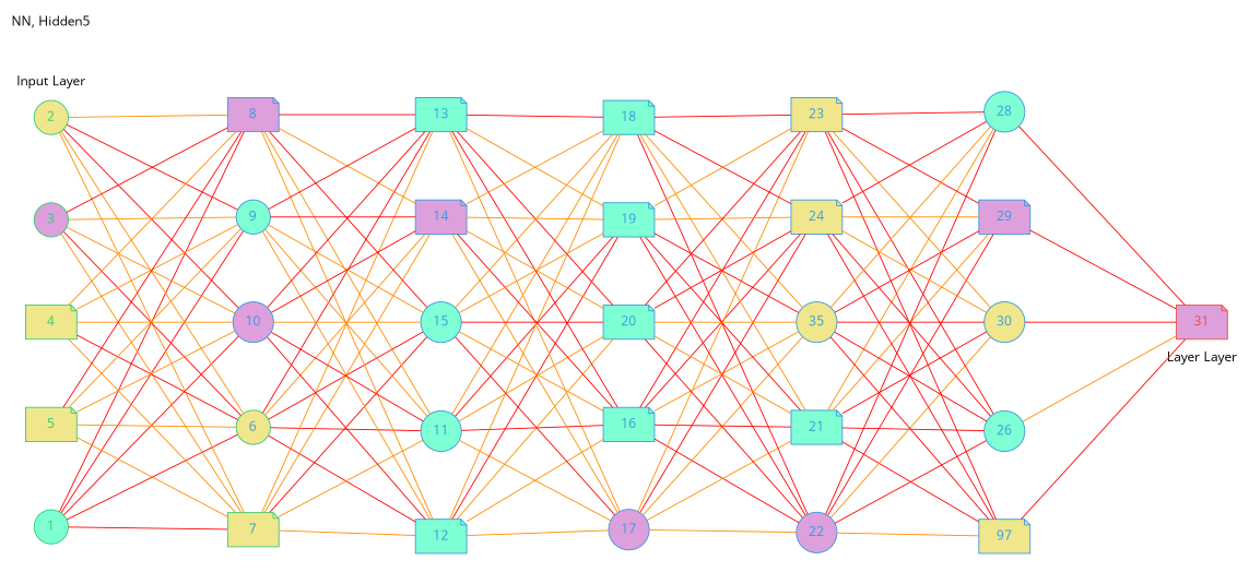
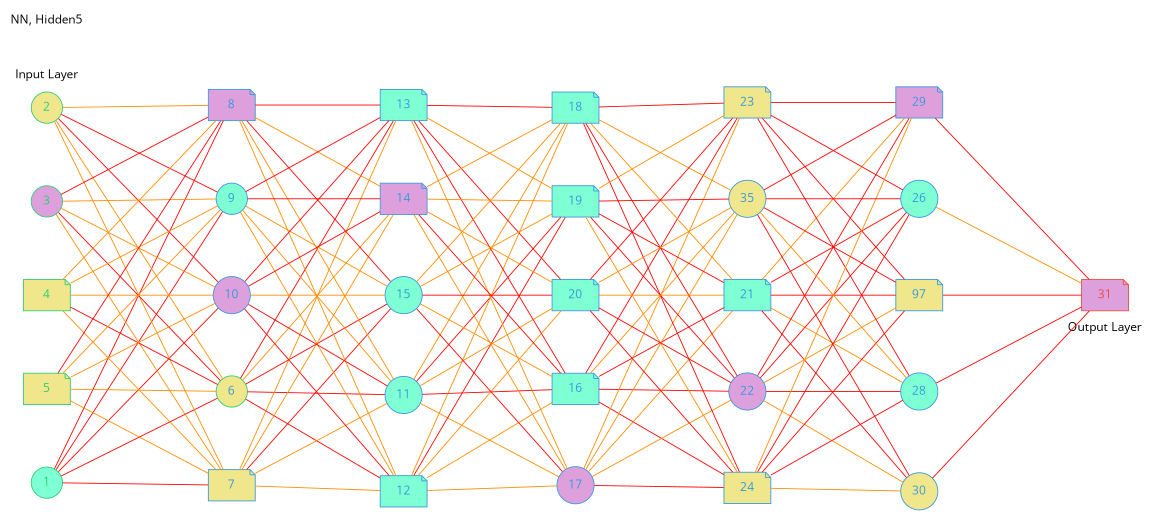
  digraph {
    arrowShape=none
    fontname="Open Sans"
    nodesep=1
    rankdir=LR
    ranksep=2
    splines=false
    node [color="#3498db" fillcolor=aquamarine fontcolor="#3498db" fontname="Open Sans" shape=note style=filled]
    edge [arrowhead=none color=red fontname="Open Sans"]
    1 [color="#2ecc71" fontcolor="#2ecc71" shape=circle]
    2 [color="#2ecc71" fillcolor=khaki fontcolor="#2ecc71" shape=circle]
    3 [color="#2ecc71" fillcolor=plum fontcolor="#2ecc71" shape=circle]
    4 [color="#2ecc71" fillcolor=khaki fontcolor="#2ecc71"]
    5 [color="#2ecc71" fillcolor=khaki fontcolor="#2ecc71"]
    6 [color="#2ecc71" fillcolor=khaki shape=circle]
-   7 [color="#2ecc71" fillcolor=khaki]
+   7 [fillcolor=khaki]
    8 [fillcolor=plum]
    9 [shape=circle]
    10 [fillcolor=plum shape=circle]
    11 [shape=circle]
    12
    13
    14 [fillcolor=plum]
    15 [shape=circle]
    16
    17 [fillcolor=plum shape=circle]
    18
    19
    20
    21
    22 [fillcolor=plum shape=circle]
    23 [fillcolor=khaki]
    24 [fillcolor=khaki]
    n25 [fillcolor=khaki label=35 shape=circle]
    26 [shape=circle]
    n27 [fillcolor=khaki label=97]
    28 [shape=circle]
    29 [fillcolor=plum]
    30 [fillcolor=khaki shape=circle]
    31 [color="#e74c3c" fillcolor=plum fontcolor="#e74c3c"]
    subgraph cluster_1 {
      color=white
      label="NN, Hidden5\n\n\n\nInput Layer"
      rank=same
      1
      2
      3
      4
      5
    }
    subgraph cluster_2 {
      color=white
      labeljust=right
      labelloc=b
      rank=same
      6
      7
      8
      9
      10
    }
    subgraph cluster_3 {
      color=white
      labeljust=right
      labelloc=b
      rank=same
      11
      12
      13
      14
      15
    }
    subgraph cluster_4 {
      color=white
      labeljust=right
      labelloc=b
      rank=same
      16
      17
      18
      19
      20
    }
    subgraph cluster_5 {
      color=white
      labeljust=right
      labelloc=b
      rank=same
      21
      22
      23
      24
      n25
    }
    subgraph cluster_6 {
      color=white
      labeljust=right
      labelloc=b
      rank=same
      26
      n27
      28
      29
      30
    }
    subgraph cluster_7 {
      color=white
-     label="Layer Layer"
+     label="Output Layer"
      labeljust=1
      labelloc=bottom
      rank=same
      31
    }
    1 -> 6
    1 -> 7
    1 -> 8
    1 -> 9
    1 -> 10
    2 -> 6 [color=darkorange]
    2 -> 7 [color=darkorange]
    2 -> 8 [color=darkorange]
    2 -> 9
    2 -> 10
    3 -> 6
    3 -> 7 [color=darkorange]
    3 -> 8
    3 -> 9 [color=darkorange]
    3 -> 10 [color=darkorange]
    4 -> 6
    4 -> 7 [color=darkorange]
    4 -> 8 [color=darkorange]
    4 -> 9 [color=darkorange]
    4 -> 10 [color=darkorange]
    5 -> 6 [color=darkorange]
    5 -> 7 [color=darkorange]
    5 -> 8
    5 -> 9 [color=darkorange]
    5 -> 10 [color=darkorange]
    6 -> 11
    6 -> 12
    6 -> 13
    6 -> 14 [color=darkorange]
    6 -> 15
    7 -> 11 [color=darkorange]
    7 -> 12 [color=darkorange]
    7 -> 13 [color=darkorange]
    7 -> 14 [color=darkorange]
    7 -> 15
    8 -> 11 [color=darkorange]
    8 -> 12 [color=darkorange]
    8 -> 13
    8 -> 14 [color=darkorange]
    8 -> 15
    9 -> 11 [color=darkorange]
    9 -> 12 [color=darkorange]
    9 -> 13
    9 -> 14
    9 -> 15 [color=darkorange]
    10 -> 11
    10 -> 12
    10 -> 13
    10 -> 14
    10 -> 15 [color=darkorange]
    11 -> 16
    11 -> 17 [color=darkorange]
    11 -> 18 [color=darkorange]
    11 -> 19
    11 -> 20 [color=darkorange]
    12 -> 16 [color=darkorange]
    12 -> 17 [color=darkorange]
    12 -> 18 [color=darkorange]
    12 -> 19
    12 -> 20 [color=darkorange]
    13 -> 16
    13 -> 17 [color=darkorange]
    13 -> 18
    13 -> 19 [color=darkorange]
    13 -> 20
    14 -> 16
    14 -> 17 [color=darkorange]
    14 -> 18 [color=darkorange]
    14 -> 19 [color=darkorange]
    14 -> 20 [color=darkorange]
    15 -> 16 [color=darkorange]
    15 -> 17
    15 -> 18 [color=darkorange]
    15 -> 19 [color=darkorange]
    15 -> 20
    16 -> 21
    16 -> 22
    16 -> 23
    16 -> 24
    16 -> n25 [color=darkorange]
    17 -> 21 [color=darkorange]
    17 -> 22 [color=darkorange]
    17 -> 23 [color=darkorange]
    17 -> 24
    17 -> n25 [color=darkorange]
    18 -> 21 [color=darkorange]
    18 -> 22
    18 -> 23
    18 -> 24
    18 -> n25 [color=darkorange]
    19 -> 21
    19 -> 22
    19 -> 23 [color=darkorange]
    19 -> 24 [color=darkorange]
    19 -> n25
    20 -> 21 [color=darkorange]
    20 -> 22
    20 -> 23
    20 -> 24
    20 -> n25 [color=darkorange]
    21 -> 26
    21 -> n27
    21 -> 28 [color=darkorange]
    21 -> 29 [color=darkorange]
    21 -> 30
    22 -> 26
    22 -> n27 [color=darkorange]
    22 -> 28
    22 -> 29
    22 -> 30 [color=darkorange]
    23 -> 26
    23 -> n27
    23 -> 28
    23 -> 29
-   23 -> 30 [color=darkorange]
    24 -> 26
    24 -> n27
    24 -> 28
    24 -> 29 [color=darkorange]
    24 -> 30 [color=darkorange]
    n25 -> 26
    n25 -> n27
    n25 -> 28 [color=darkorange]
    n25 -> 29
    n25 -> 30
    26 -> 31 [color=darkorange]
    n27 -> 31
    28 -> 31
    29 -> 31
    30 -> 31
  }
